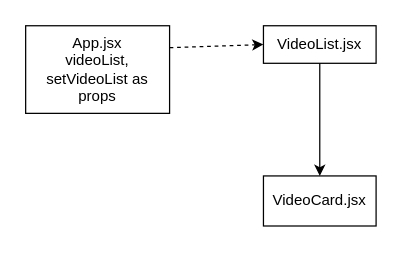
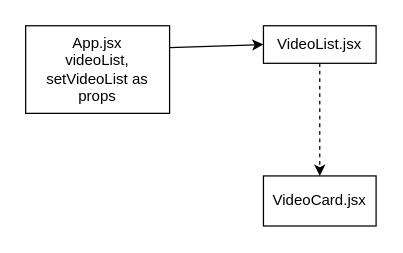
  <mxCell id="0" />
  <mxCell id="1" parent="0" />
  <mxCell id="2" value="App.jsx&lt;br&gt;videoList, setVideoList as props" style="rounded=0;whiteSpace=wrap;html=1;" vertex="1" parent="1"><mxGeometry x="20" y="20" width="115" height="70" as="geometry" /></mxCell>
  <mxCell id="3" value="VideoList.jsx" style="rounded=0;whiteSpace=wrap;html=1;" vertex="1" parent="1"><mxGeometry x="210" y="20" width="90" height="30" as="geometry" /></mxCell>
  <mxCell id="4" value="VideoCard.jsx" style="rounded=0;whiteSpace=wrap;html=1;" vertex="1" parent="1"><mxGeometry x="210" y="140" width="90" height="40" as="geometry" /></mxCell>
- <mxCell id="5" value="" style="endArrow=classic;html=1;exitX=0.5;exitY=1;exitDx=0;exitDy=0;entryX=0.5;entryY=0;entryDx=0;entryDy=0;" edge="1" parent="1" source="3" target="4"><mxGeometry width="50" height="50" relative="1" as="geometry"><mxPoint x="250" y="250" as="sourcePoint" /><mxPoint x="300" y="200" as="targetPoint" /></mxGeometry></mxCell>
- <mxCell id="6" value="" style="endArrow=classic;html=1;entryX=0;entryY=0.5;entryDx=0;entryDy=0;exitX=1;exitY=0.25;exitDx=0;exitDy=0;dashed=1;" edge="1" parent="1" source="2" target="3"><mxGeometry width="50" height="50" relative="1" as="geometry"><mxPoint x="250" y="250" as="sourcePoint" /><mxPoint x="300" y="200" as="targetPoint" /></mxGeometry></mxCell>
+ <mxCell id="5" value="" style="endArrow=classic;html=1;exitX=0.5;exitY=1;exitDx=0;exitDy=0;entryX=0.5;entryY=0;entryDx=0;entryDy=0;dashed=1;" edge="1" parent="1" source="3" target="4"><mxGeometry width="50" height="50" relative="1" as="geometry"><mxPoint x="250" y="250" as="sourcePoint" /><mxPoint x="300" y="200" as="targetPoint" /></mxGeometry></mxCell>
+ <mxCell id="6" value="" style="endArrow=classic;html=1;entryX=0;entryY=0.5;entryDx=0;entryDy=0;exitX=1;exitY=0.25;exitDx=0;exitDy=0;" edge="1" parent="1" source="2" target="3"><mxGeometry width="50" height="50" relative="1" as="geometry"><mxPoint x="250" y="250" as="sourcePoint" /><mxPoint x="300" y="200" as="targetPoint" /></mxGeometry></mxCell>
